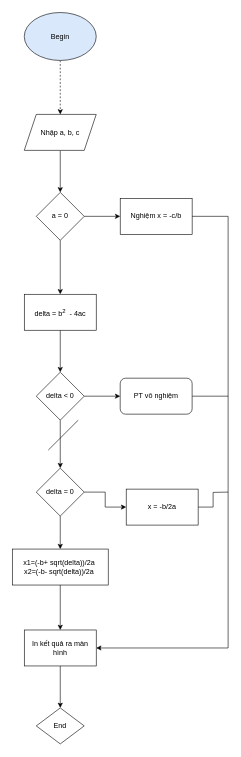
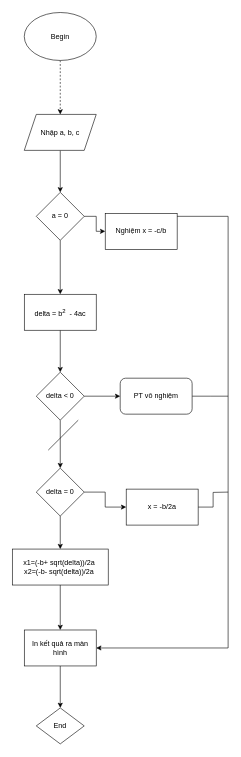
  <mxCell id="0" />
  <mxCell id="1" parent="0" />
  <mxCell id="2" value="" style="edgeStyle=orthogonalEdgeStyle;rounded=0;orthogonalLoop=1;jettySize=auto;html=1;dashed=1;" edge="1" parent="1" source="3" target="5"><mxGeometry relative="1" as="geometry" /></mxCell>
- <mxCell id="3" value="Begin" style="ellipse;whiteSpace=wrap;html=1;fillColor=#dae8fc;" vertex="1" parent="1"><mxGeometry x="40" y="20" width="120" height="80" as="geometry" /></mxCell>
+ <mxCell id="3" value="Begin" style="ellipse;whiteSpace=wrap;html=1;" vertex="1" parent="1"><mxGeometry x="40" y="20" width="120" height="80" as="geometry" /></mxCell>
  <mxCell id="4" value="" style="edgeStyle=orthogonalEdgeStyle;rounded=0;orthogonalLoop=1;jettySize=auto;html=1;" edge="1" parent="1" source="5" target="8"><mxGeometry relative="1" as="geometry" /></mxCell>
  <mxCell id="5" value="Nhập a, b, c" style="shape=parallelogram;perimeter=parallelogramPerimeter;whiteSpace=wrap;html=1;fixedSize=1;" vertex="1" parent="1"><mxGeometry x="40" y="190" width="120" height="60" as="geometry" /></mxCell>
  <mxCell id="6" value="" style="edgeStyle=orthogonalEdgeStyle;rounded=0;orthogonalLoop=1;jettySize=auto;html=1;" edge="1" parent="1" source="8" target="9"><mxGeometry relative="1" as="geometry" /></mxCell>
  <mxCell id="7" value="" style="edgeStyle=orthogonalEdgeStyle;rounded=0;orthogonalLoop=1;jettySize=auto;html=1;" edge="1" parent="1" source="8" target="11"><mxGeometry relative="1" as="geometry" /></mxCell>
  <mxCell id="8" value="a = 0" style="rhombus;whiteSpace=wrap;html=1;" vertex="1" parent="1"><mxGeometry x="60" y="320" width="80" height="80" as="geometry" /></mxCell>
- <mxCell id="9" value="Nghiệm x = -c/b" style="whiteSpace=wrap;html=1;" vertex="1" parent="1"><mxGeometry x="200" y="330" width="120" height="60" as="geometry" /></mxCell>
+ <mxCell id="9" value="Nghiệm x = -c/b" style="whiteSpace=wrap;html=1;" vertex="1" parent="1"><mxGeometry x="175" y="355" width="120" height="60" as="geometry" /></mxCell>
  <mxCell id="10" value="" style="edgeStyle=orthogonalEdgeStyle;rounded=0;orthogonalLoop=1;jettySize=auto;html=1;" edge="1" parent="1" source="11" target="14"><mxGeometry relative="1" as="geometry" /></mxCell>
  <mxCell id="11" value="delta = b&lt;sup&gt;2&lt;/sup&gt;&amp;nbsp; - 4ac" style="whiteSpace=wrap;html=1;" vertex="1" parent="1"><mxGeometry x="40" y="490" width="120" height="60" as="geometry" /></mxCell>
  <mxCell id="12" value="" style="edgeStyle=orthogonalEdgeStyle;rounded=0;orthogonalLoop=1;jettySize=auto;html=1;" edge="1" parent="1" source="14" target="16"><mxGeometry relative="1" as="geometry" /></mxCell>
  <mxCell id="13" value="" style="edgeStyle=orthogonalEdgeStyle;rounded=0;orthogonalLoop=1;jettySize=auto;html=1;" edge="1" parent="1" source="14" target="19"><mxGeometry relative="1" as="geometry" /></mxCell>
  <mxCell id="14" value="delta &amp;lt; 0" style="rhombus;whiteSpace=wrap;html=1;" vertex="1" parent="1"><mxGeometry x="60" y="620" width="80" height="80" as="geometry" /></mxCell>
  <mxCell id="15" style="edgeStyle=orthogonalEdgeStyle;rounded=0;orthogonalLoop=1;jettySize=auto;html=1;exitX=1;exitY=0.5;exitDx=0;exitDy=0;endArrow=none;endFill=0;" edge="1" parent="1" source="16"><mxGeometry relative="1" as="geometry"><mxPoint x="380" y="660" as="targetPoint" /></mxGeometry></mxCell>
  <mxCell id="16" value="PT vô nghiệm" style="rounded=1;whiteSpace=wrap;html=1;gradientColor=none;rotation=0;perimeter=rectanglePerimeter;" vertex="1" parent="1"><mxGeometry x="200" y="630" width="120" height="60" as="geometry" /></mxCell>
  <mxCell id="17" value="" style="edgeStyle=orthogonalEdgeStyle;rounded=0;orthogonalLoop=1;jettySize=auto;html=1;" edge="1" parent="1" source="19" target="21"><mxGeometry relative="1" as="geometry" /></mxCell>
  <mxCell id="18" value="" style="edgeStyle=orthogonalEdgeStyle;rounded=0;orthogonalLoop=1;jettySize=auto;html=1;" edge="1" parent="1" source="19" target="23"><mxGeometry relative="1" as="geometry" /></mxCell>
  <mxCell id="19" value="delta = 0" style="rhombus;whiteSpace=wrap;html=1;" vertex="1" parent="1"><mxGeometry x="60" y="780" width="80" height="80" as="geometry" /></mxCell>
  <mxCell id="20" style="edgeStyle=orthogonalEdgeStyle;rounded=0;orthogonalLoop=1;jettySize=auto;html=1;exitX=1;exitY=0.5;exitDx=0;exitDy=0;endArrow=none;endFill=0;" edge="1" parent="1" source="21"><mxGeometry relative="1" as="geometry"><mxPoint x="380" y="820" as="targetPoint" /></mxGeometry></mxCell>
  <mxCell id="21" value="x = -b/2a" style="whiteSpace=wrap;html=1;" vertex="1" parent="1"><mxGeometry x="210" y="815" width="120" height="60" as="geometry" /></mxCell>
  <mxCell id="22" value="" style="edgeStyle=orthogonalEdgeStyle;rounded=0;orthogonalLoop=1;jettySize=auto;html=1;" edge="1" parent="1" source="23" target="25"><mxGeometry relative="1" as="geometry" /></mxCell>
  <mxCell id="23" value="x1=(-b+ sqrt(delta))/2a&amp;nbsp;&lt;br&gt;x2=(-b- sqrt(delta))/2a&amp;nbsp;" style="whiteSpace=wrap;html=1;" vertex="1" parent="1"><mxGeometry x="20" y="915" width="160" height="60" as="geometry" /></mxCell>
  <mxCell id="24" value="" style="edgeStyle=orthogonalEdgeStyle;rounded=0;orthogonalLoop=1;jettySize=auto;html=1;" edge="1" parent="1" source="25" target="28"><mxGeometry relative="1" as="geometry" /></mxCell>
  <mxCell id="25" value="In kết quả ra màn hình" style="whiteSpace=wrap;html=1;" vertex="1" parent="1"><mxGeometry x="40" y="1050" width="120" height="60" as="geometry" /></mxCell>
  <mxCell id="26" style="edgeStyle=orthogonalEdgeStyle;rounded=0;orthogonalLoop=1;jettySize=auto;html=1;" edge="1" parent="1" source="9" target="25"><mxGeometry relative="1" as="geometry"><Array as="points"><mxPoint x="380" y="360" /></Array></mxGeometry></mxCell>
  <mxCell id="27" value="" style="endArrow=none;html=1;rounded=0;" edge="1" parent="1"><mxGeometry width="50" height="50" relative="1" as="geometry"><mxPoint x="80" y="750" as="sourcePoint" /><mxPoint x="130" y="700" as="targetPoint" /></mxGeometry></mxCell>
  <mxCell id="28" value="End" style="rhombus;whiteSpace=wrap;html=1;" vertex="1" parent="1"><mxGeometry x="60" y="1180" width="80" height="60" as="geometry" /></mxCell>
